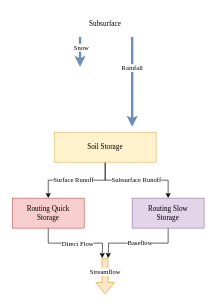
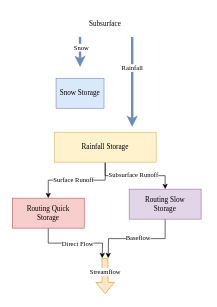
  <mxCell id="0" />
  <mxCell id="1" parent="0" />
+ <mxCell id="2" value="Snow Storage" style="rounded=0;whiteSpace=wrap;html=1;fillColor=#dae8fc;strokeColor=#6c8ebf;fontFamily=Fira Sans;" parent="1" vertex="1"><mxGeometry x="93" y="130" width="80" height="50" as="geometry" /></mxCell>
  <mxCell id="3" style="edgeStyle=orthogonalEdgeStyle;rounded=0;orthogonalLoop=1;jettySize=auto;html=1;exitX=0.5;exitY=1;exitDx=0;exitDy=0;entryX=0.5;entryY=0;entryDx=0;entryDy=0;fontFamily=Fira Sans;" parent="1" source="7" target="10" edge="1"><mxGeometry relative="1" as="geometry" /></mxCell>
  <mxCell id="4" value="Surface Runoff" style="edgeLabel;html=1;align=center;verticalAlign=middle;resizable=0;points=[];fontFamily=Fira Sans;" parent="3" vertex="1" connectable="0"><mxGeometry x="0.297" y="-1" relative="1" as="geometry"><mxPoint x="17" as="offset" /></mxGeometry></mxCell>
  <mxCell id="5" style="edgeStyle=orthogonalEdgeStyle;rounded=0;orthogonalLoop=1;jettySize=auto;html=1;exitX=0.5;exitY=1;exitDx=0;exitDy=0;entryX=0.5;entryY=0;entryDx=0;entryDy=0;fontFamily=Fira Sans;" parent="1" source="7" target="13" edge="1"><mxGeometry relative="1" as="geometry" /></mxCell>
  <mxCell id="6" value="Subsurface Runoff" style="edgeLabel;html=1;align=center;verticalAlign=middle;resizable=0;points=[];fontFamily=Fira Sans;" parent="5" vertex="1" connectable="0"><mxGeometry x="0.161" y="1" relative="1" as="geometry"><mxPoint x="-15" as="offset" /></mxGeometry></mxCell>
- <mxCell id="7" value="Soil Storage" style="rounded=0;whiteSpace=wrap;html=1;fillColor=#fff2cc;strokeColor=#d6b656;fontFamily=Fira Sans;" parent="1" vertex="1"><mxGeometry x="90" y="220" width="170" height="50" as="geometry" /></mxCell>
+ <mxCell id="7" value="Rainfall Storage" style="rounded=0;whiteSpace=wrap;html=1;fillColor=#fff2cc;strokeColor=#d6b656;fontFamily=Fira Sans;" parent="1" vertex="1"><mxGeometry x="90" y="220" width="170" height="50" as="geometry" /></mxCell>
  <mxCell id="8" style="edgeStyle=orthogonalEdgeStyle;rounded=0;orthogonalLoop=1;jettySize=auto;html=1;exitX=0.5;exitY=1;exitDx=0;exitDy=0;fontFamily=Fira Sans;" parent="1" source="10" edge="1"><mxGeometry relative="1" as="geometry"><mxPoint x="170" y="430" as="targetPoint" /></mxGeometry></mxCell>
  <mxCell id="9" value="Direct Flow" style="edgeLabel;html=1;align=center;verticalAlign=middle;resizable=0;points=[];fontFamily=Fira Sans;" vertex="1" connectable="0" parent="8"><mxGeometry x="-0.111" y="-1" relative="1" as="geometry"><mxPoint x="11" as="offset" /></mxGeometry></mxCell>
  <mxCell id="10" value="Routing Quick&lt;div&gt;Storage&lt;/div&gt;" style="rounded=0;whiteSpace=wrap;html=1;fillColor=#f8cecc;strokeColor=#b85450;fontFamily=Fira Sans;" parent="1" vertex="1"><mxGeometry x="20" y="330" width="120" height="50" as="geometry" /></mxCell>
  <mxCell id="11" style="edgeStyle=orthogonalEdgeStyle;rounded=0;orthogonalLoop=1;jettySize=auto;html=1;exitX=0.5;exitY=1;exitDx=0;exitDy=0;fontFamily=Fira Sans;" parent="1" source="13" edge="1"><mxGeometry relative="1" as="geometry"><mxPoint x="180" y="430" as="targetPoint" /></mxGeometry></mxCell>
  <mxCell id="12" value="Baseflow" style="edgeLabel;html=1;align=center;verticalAlign=middle;resizable=0;points=[];fontFamily=Fira Sans;" vertex="1" connectable="0" parent="11"><mxGeometry x="-0.025" y="-1" relative="1" as="geometry"><mxPoint as="offset" /></mxGeometry></mxCell>
- <mxCell id="13" value="Routing Slow&lt;div&gt;Storage&lt;/div&gt;" style="rounded=0;whiteSpace=wrap;html=1;fillColor=#e1d5e7;strokeColor=#9673a6;fontFamily=Fira Sans;" parent="1" vertex="1"><mxGeometry x="220" y="330" width="120" height="50" as="geometry" /></mxCell>
+ <mxCell id="13" value="Routing Slow&lt;div&gt;Storage&lt;/div&gt;" style="rounded=0;whiteSpace=wrap;html=1;fillColor=#e1d5e7;strokeColor=#9673a6;fontFamily=Fira Sans;" parent="1" vertex="1"><mxGeometry x="215" y="315" width="120" height="50" as="geometry" /></mxCell>
  <mxCell id="14" value="" style="endArrow=classic;html=1;rounded=0;strokeWidth=4;fillColor=#dae8fc;strokeColor=#6c8ebf;fontFamily=Fira Sans;" parent="1" edge="1"><mxGeometry width="50" height="50" relative="1" as="geometry"><mxPoint x="133" y="61" as="sourcePoint" /><mxPoint x="133" y="111" as="targetPoint" /></mxGeometry></mxCell>
  <mxCell id="15" value="Snow" style="edgeLabel;html=1;align=center;verticalAlign=middle;resizable=0;points=[];fontFamily=Fira Sans;" parent="14" vertex="1" connectable="0"><mxGeometry x="-0.32" y="1" relative="1" as="geometry"><mxPoint as="offset" /></mxGeometry></mxCell>
  <mxCell id="16" value="" style="endArrow=classic;html=1;rounded=0;strokeWidth=4;fillColor=#dae8fc;strokeColor=#6c8ebf;fontFamily=Fira Sans;" parent="1" edge="1"><mxGeometry width="50" height="50" relative="1" as="geometry"><mxPoint x="220" y="61" as="sourcePoint" /><mxPoint x="220" y="211" as="targetPoint" /></mxGeometry></mxCell>
  <mxCell id="17" value="Rainfall" style="edgeLabel;html=1;align=center;verticalAlign=middle;resizable=0;points=[];fontFamily=Fira Sans;" parent="16" vertex="1" connectable="0"><mxGeometry x="-0.32" y="-1" relative="1" as="geometry"><mxPoint as="offset" /></mxGeometry></mxCell>
  <mxCell id="18" value="Subsurface" style="rounded=0;whiteSpace=wrap;html=1;strokeColor=none;fontFamily=Fira Sans;" parent="1" vertex="1"><mxGeometry x="115" y="20" width="120" height="40" as="geometry" /></mxCell>
  <mxCell id="19" value="" style="shape=flexArrow;endArrow=classic;html=1;rounded=0;fillColor=#ffe6cc;strokeColor=#d79b00;fontFamily=Fira Sans;" parent="1" edge="1"><mxGeometry width="50" height="50" relative="1" as="geometry"><mxPoint x="174.5" y="430" as="sourcePoint" /><mxPoint x="175" y="490" as="targetPoint" /></mxGeometry></mxCell>
  <mxCell id="20" value="Streamflow" style="edgeLabel;html=1;align=center;verticalAlign=middle;resizable=0;points=[];fontFamily=Fira Sans;" parent="19" vertex="1" connectable="0"><mxGeometry x="0.303" y="4" relative="1" as="geometry"><mxPoint x="-4" y="-16" as="offset" /></mxGeometry></mxCell>
